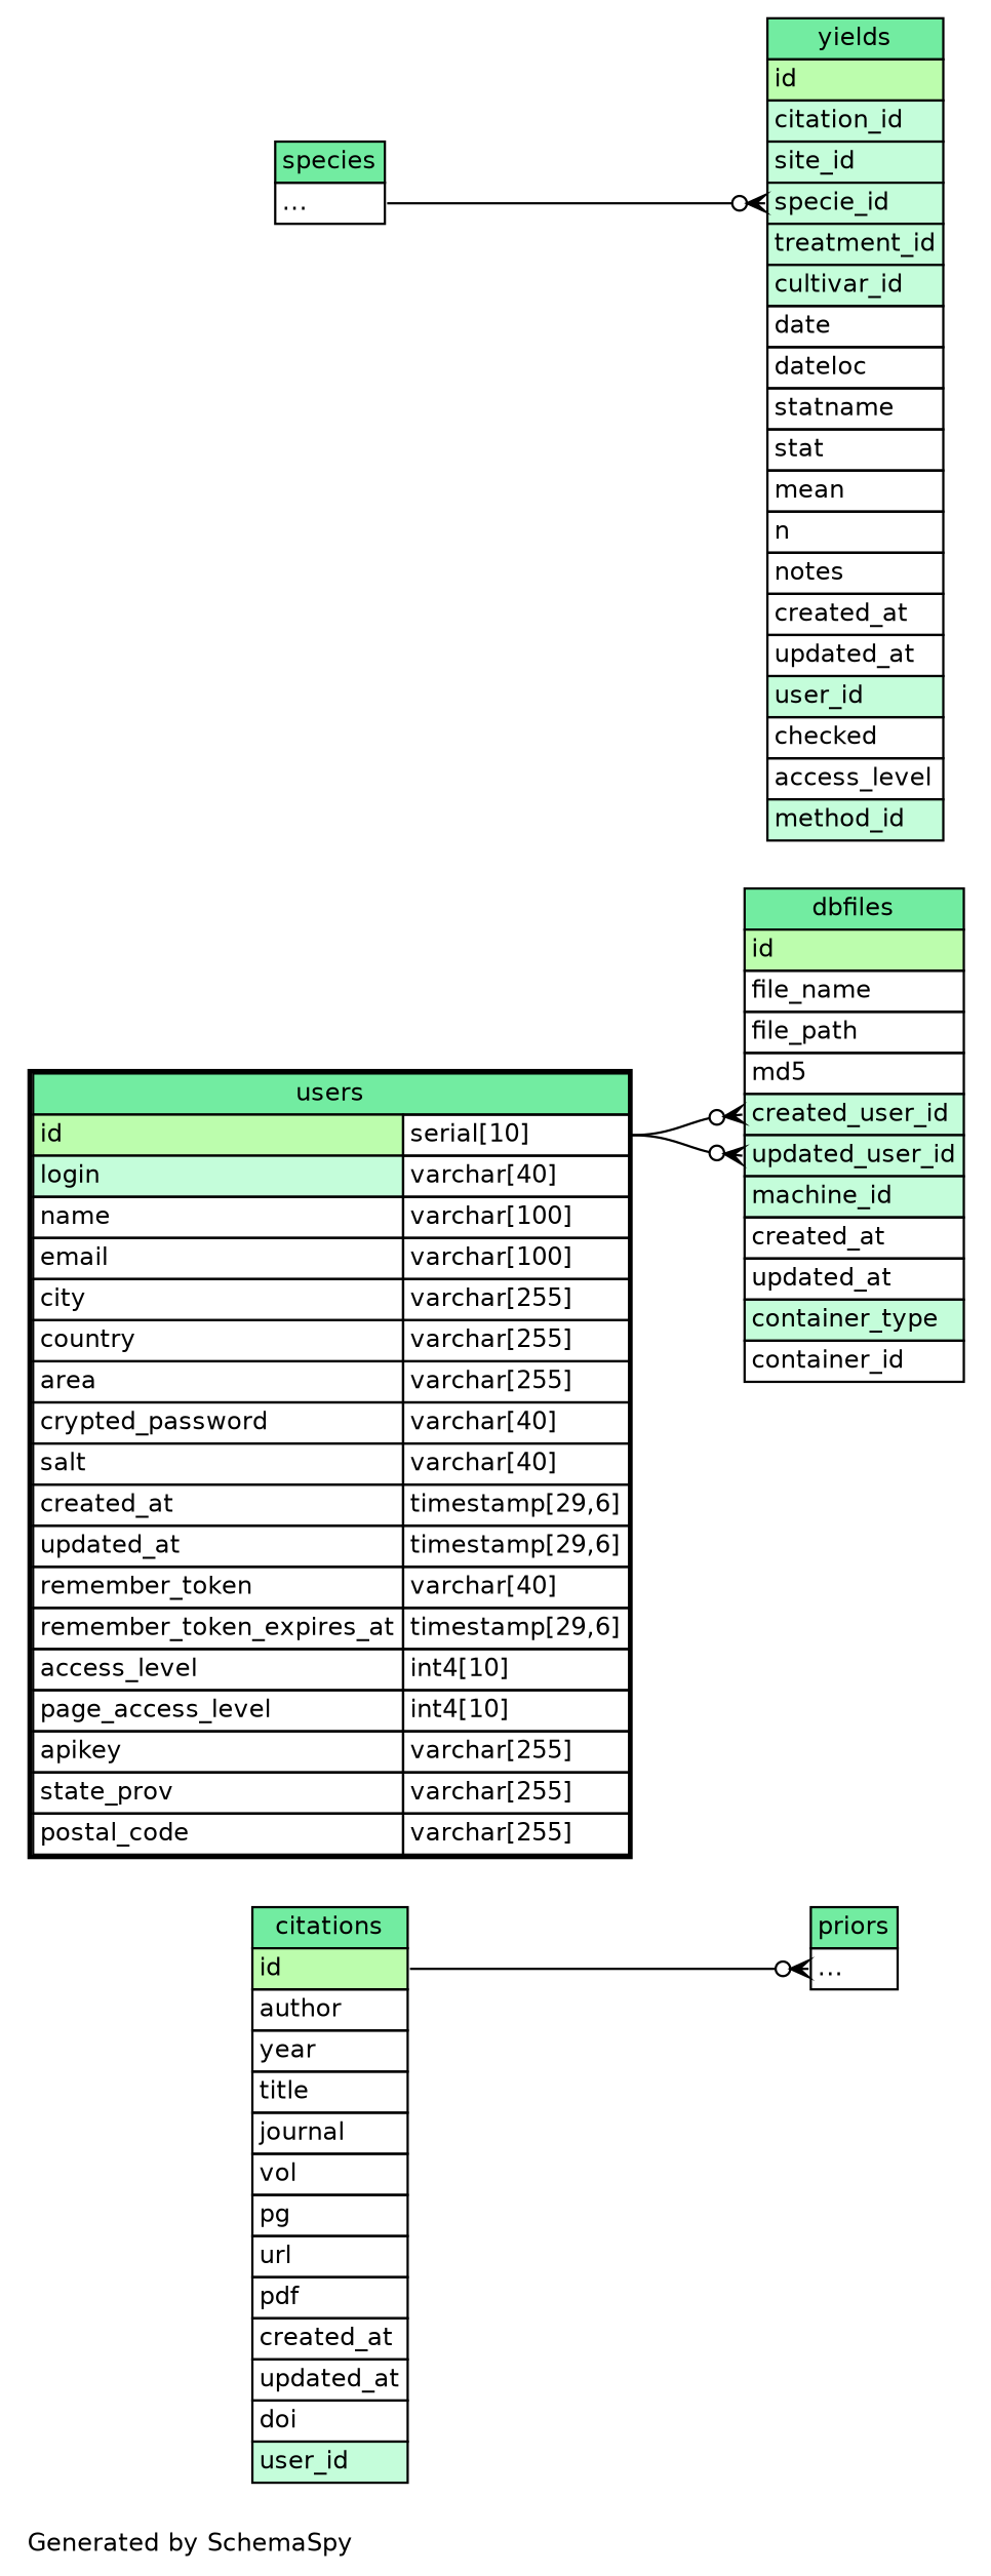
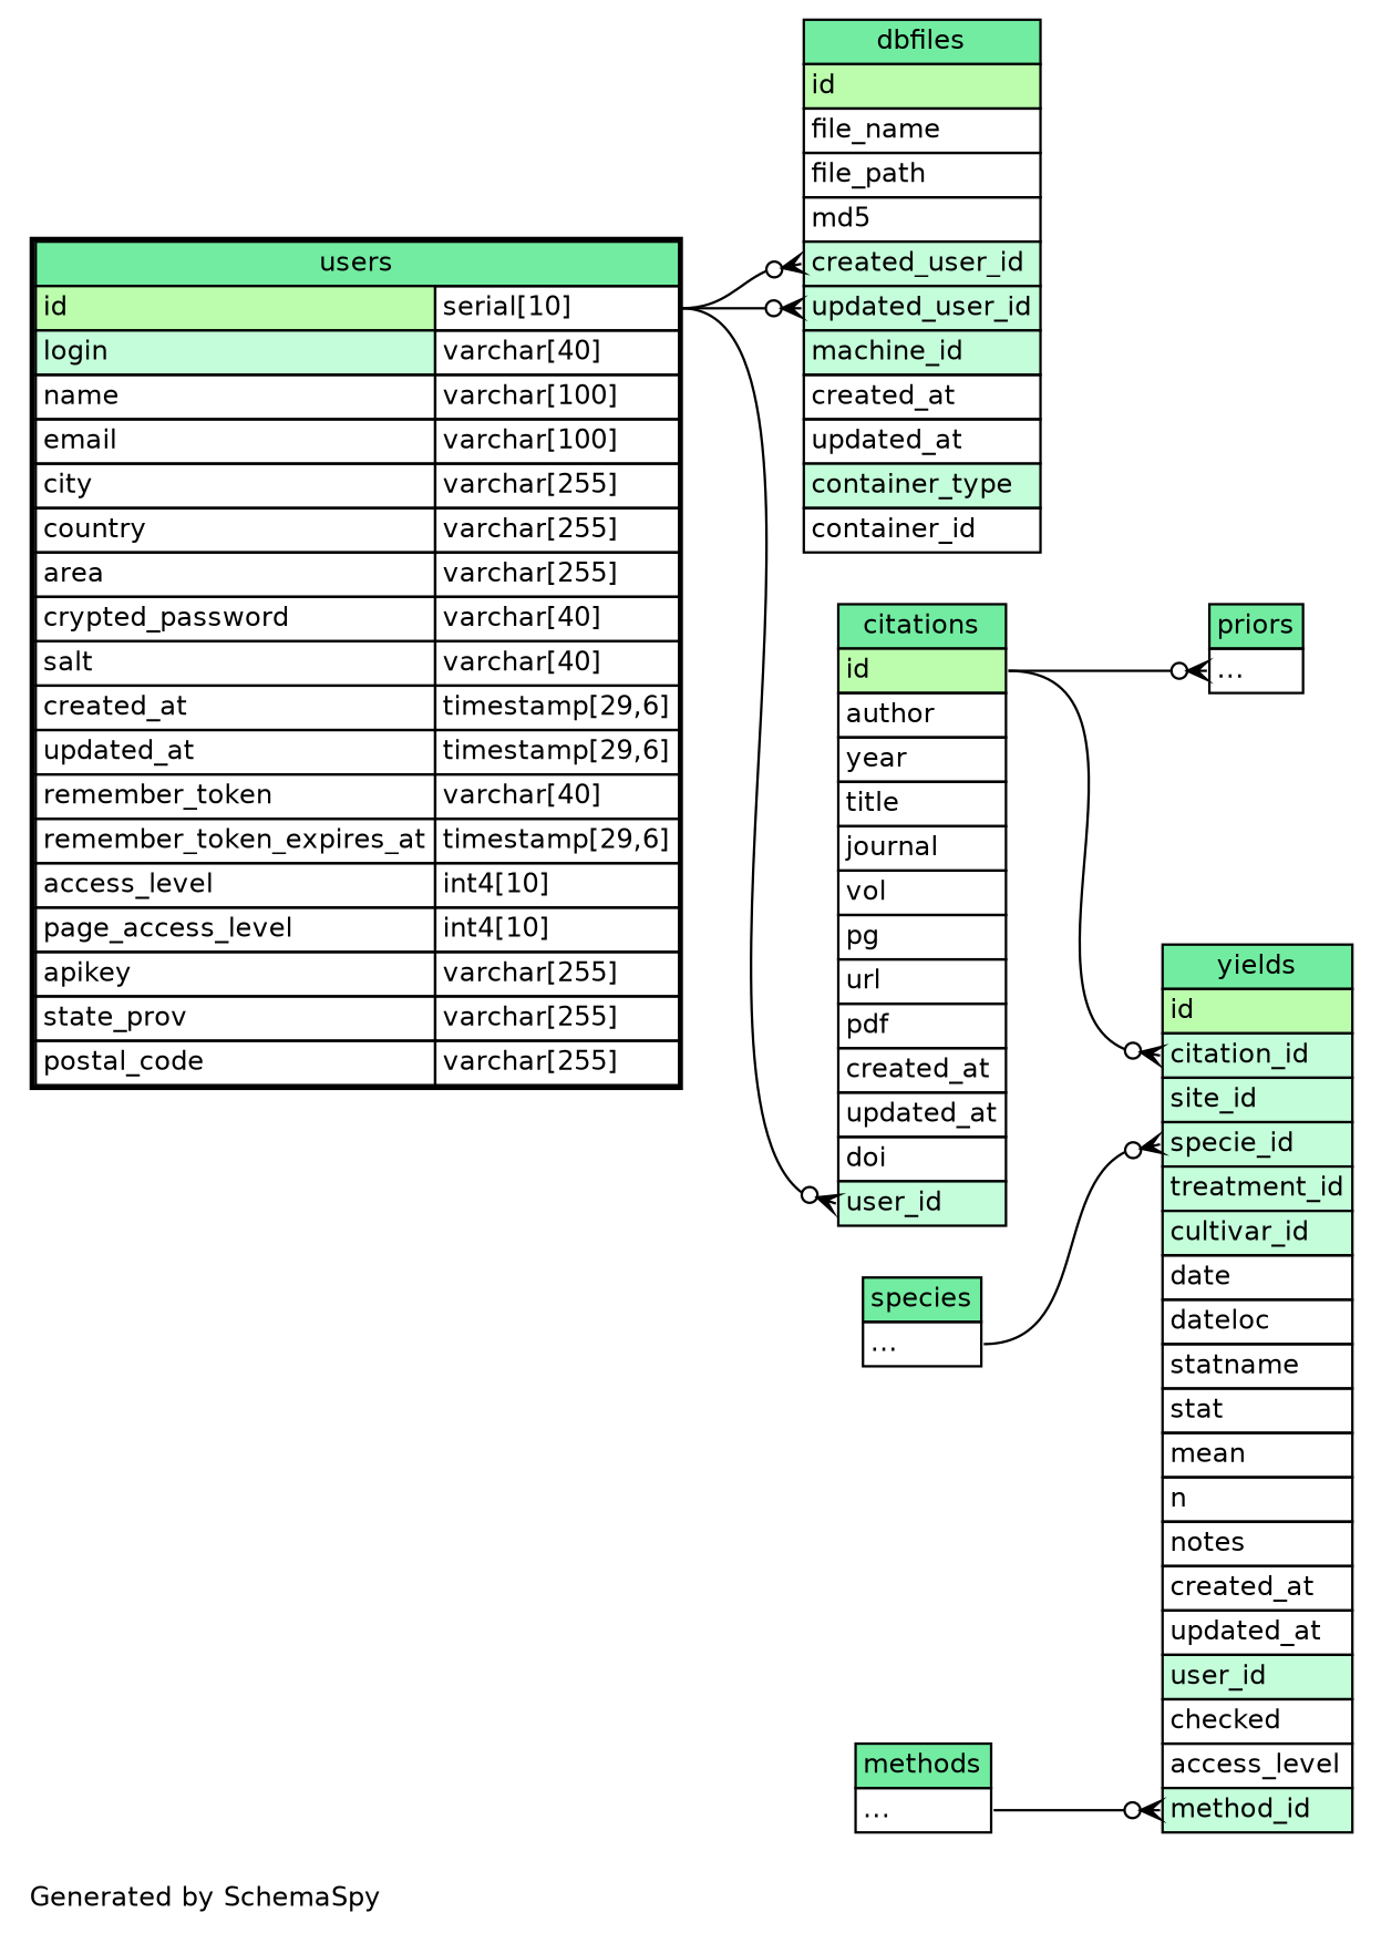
  digraph {
    bgcolor="#ffffff"
    fontname=Helvetica
    fontsize=11
    label="\nGenerated by SchemaSpy"
    labeljust=l
    nodesep=0.18
    rankdir=RL
    ranksep=0.46
    node [fontname=Helvetica fontsize=11 shape=plaintext]
    edge [arrowhead=none arrowsize=0.8 arrowtail=crowodot dir=back headport="id.type:e"]
    n1 [label=<     <TABLE BORDER="0" CELLBORDER="1" CELLSPACING="0" BGCOLOR="#FFFFFF">       <TR><TD COLSPAN="4" BGCOLOR="#72ECA1" ALIGN="CENTER">citations</TD></TR>       <TR><TD PORT="id" COLSPAN="4" BGCOLOR="#bcfdad !important" ALIGN="LEFT">id</TD></TR>       <TR><TD PORT="author" COLSPAN="4" ALIGN="LEFT">author</TD></TR>       <TR><TD PORT="year" COLSPAN="4" ALIGN="LEFT">year</TD></TR>       <TR><TD PORT="title" COLSPAN="4" ALIGN="LEFT">title</TD></TR>       <TR><TD PORT="journal" COLSPAN="4" ALIGN="LEFT">journal</TD></TR>       <TR><TD PORT="vol" COLSPAN="4" ALIGN="LEFT">vol</TD></TR>       <TR><TD PORT="pg" COLSPAN="4" ALIGN="LEFT">pg</TD></TR>       <TR><TD PORT="url" COLSPAN="4" ALIGN="LEFT">url</TD></TR>       <TR><TD PORT="pdf" COLSPAN="4" ALIGN="LEFT">pdf</TD></TR>       <TR><TD PORT="created_at" COLSPAN="4" ALIGN="LEFT">created_at</TD></TR>       <TR><TD PORT="updated_at" COLSPAN="4" ALIGN="LEFT">updated_at</TD></TR>       <TR><TD PORT="doi" COLSPAN="4" ALIGN="LEFT">doi</TD></TR>       <TR><TD PORT="user_id" COLSPAN="4" BGCOLOR="#c4fdda !important" ALIGN="LEFT">user_id</TD></TR>     </TABLE>>]
    n2 [label=<     <TABLE BORDER="2" CELLBORDER="1" CELLSPACING="0" BGCOLOR="#FFFFFF">       <TR><TD COLSPAN="4" BGCOLOR="#72ECA1" ALIGN="CENTER">users</TD></TR>       <TR><TD PORT="id" COLSPAN="3" BGCOLOR="#bcfdad !important" ALIGN="LEFT">id</TD><TD PORT="id.type" ALIGN="LEFT">serial[10]</TD></TR>       <TR><TD PORT="login" COLSPAN="3" BGCOLOR="#c4fdda !important" ALIGN="LEFT">login</TD><TD PORT="login.type" ALIGN="LEFT">varchar[40]</TD></TR>       <TR><TD PORT="name" COLSPAN="3" ALIGN="LEFT">name</TD><TD PORT="name.type" ALIGN="LEFT">varchar[100]</TD></TR>       <TR><TD PORT="email" COLSPAN="3" ALIGN="LEFT">email</TD><TD PORT="email.type" ALIGN="LEFT">varchar[100]</TD></TR>       <TR><TD PORT="city" COLSPAN="3" ALIGN="LEFT">city</TD><TD PORT="city.type" ALIGN="LEFT">varchar[255]</TD></TR>       <TR><TD PORT="country" COLSPAN="3" ALIGN="LEFT">country</TD><TD PORT="country.type" ALIGN="LEFT">varchar[255]</TD></TR>       <TR><TD PORT="area" COLSPAN="3" ALIGN="LEFT">area</TD><TD PORT="area.type" ALIGN="LEFT">varchar[255]</TD></TR>       <TR><TD PORT="crypted_password" COLSPAN="3" ALIGN="LEFT">crypted_password</TD><TD PORT="crypted_password.type" ALIGN="LEFT">varchar[40]</TD></TR>       <TR><TD PORT="salt" COLSPAN="3" ALIGN="LEFT">salt</TD><TD PORT="salt.type" ALIGN="LEFT">varchar[40]</TD></TR>       <TR><TD PORT="created_at" COLSPAN="3" ALIGN="LEFT">created_at</TD><TD PORT="created_at.type" ALIGN="LEFT">timestamp[29,6]</TD></TR>       <TR><TD PORT="updated_at" COLSPAN="3" ALIGN="LEFT">updated_at</TD><TD PORT="updated_at.type" ALIGN="LEFT">timestamp[29,6]</TD></TR>       <TR><TD PORT="remember_token" COLSPAN="3" ALIGN="LEFT">remember_token</TD><TD PORT="remember_token.type" ALIGN="LEFT">varchar[40]</TD></TR>       <TR><TD PORT="remember_token_expires_at" COLSPAN="3" ALIGN="LEFT">remember_token_expires_at</TD><TD PORT="remember_token_expires_at.type" ALIGN="LEFT">timestamp[29,6]</TD></TR>       <TR><TD PORT="access_level" COLSPAN="3" ALIGN="LEFT">access_level</TD><TD PORT="access_level.type" ALIGN="LEFT">int4[10]</TD></TR>       <TR><TD PORT="page_access_level" COLSPAN="3" ALIGN="LEFT">page_access_level</TD><TD PORT="page_access_level.type" ALIGN="LEFT">int4[10]</TD></TR>       <TR><TD PORT="apikey" COLSPAN="3" ALIGN="LEFT">apikey</TD><TD PORT="apikey.type" ALIGN="LEFT">varchar[255]</TD></TR>       <TR><TD PORT="state_prov" COLSPAN="3" ALIGN="LEFT">state_prov</TD><TD PORT="state_prov.type" ALIGN="LEFT">varchar[255]</TD></TR>       <TR><TD PORT="postal_code" COLSPAN="3" ALIGN="LEFT">postal_code</TD><TD PORT="postal_code.type" ALIGN="LEFT">varchar[255]</TD></TR>     </TABLE>>]
    n3 [label=<     <TABLE BORDER="0" CELLBORDER="1" CELLSPACING="0" BGCOLOR="#FFFFFF">       <TR><TD COLSPAN="4" BGCOLOR="#72ECA1" ALIGN="CENTER">dbfiles</TD></TR>       <TR><TD PORT="id" COLSPAN="4" BGCOLOR="#bcfdad !important" ALIGN="LEFT">id</TD></TR>       <TR><TD PORT="file_name" COLSPAN="4" ALIGN="LEFT">file_name</TD></TR>       <TR><TD PORT="file_path" COLSPAN="4" ALIGN="LEFT">file_path</TD></TR>       <TR><TD PORT="md5" COLSPAN="4" ALIGN="LEFT">md5</TD></TR>       <TR><TD PORT="created_user_id" COLSPAN="4" BGCOLOR="#c4fdda !important" ALIGN="LEFT">created_user_id</TD></TR>       <TR><TD PORT="updated_user_id" COLSPAN="4" BGCOLOR="#c4fdda !important" ALIGN="LEFT">updated_user_id</TD></TR>       <TR><TD PORT="machine_id" COLSPAN="4" BGCOLOR="#c4fdda !important" ALIGN="LEFT">machine_id</TD></TR>       <TR><TD PORT="created_at" COLSPAN="4" ALIGN="LEFT">created_at</TD></TR>       <TR><TD PORT="updated_at" COLSPAN="4" ALIGN="LEFT">updated_at</TD></TR>       <TR><TD PORT="container_type" COLSPAN="4" BGCOLOR="#c4fdda !important" ALIGN="LEFT">container_type</TD></TR>       <TR><TD PORT="container_id" COLSPAN="4" ALIGN="LEFT">container_id</TD></TR>     </TABLE>>]
    n4 [label=<     <TABLE BORDER="0" CELLBORDER="1" CELLSPACING="0" BGCOLOR="#FFFFFF">       <TR><TD COLSPAN="4" BGCOLOR="#72ECA1" ALIGN="CENTER">priors</TD></TR>       <TR><TD PORT="elipses" COLSPAN="4" ALIGN="LEFT">...</TD></TR>     </TABLE>>]
    n5 [label=<     <TABLE BORDER="0" CELLBORDER="1" CELLSPACING="0" BGCOLOR="#FFFFFF">       <TR><TD COLSPAN="4" BGCOLOR="#72ECA1" ALIGN="CENTER">yields</TD></TR>       <TR><TD PORT="id" COLSPAN="4" BGCOLOR="#bcfdad !important" ALIGN="LEFT">id</TD></TR>       <TR><TD PORT="citation_id" COLSPAN="4" BGCOLOR="#c4fdda !important" ALIGN="LEFT">citation_id</TD></TR>       <TR><TD PORT="site_id" COLSPAN="4" BGCOLOR="#c4fdda !important" ALIGN="LEFT">site_id</TD></TR>       <TR><TD PORT="specie_id" COLSPAN="4" BGCOLOR="#c4fdda !important" ALIGN="LEFT">specie_id</TD></TR>       <TR><TD PORT="treatment_id" COLSPAN="4" BGCOLOR="#c4fdda !important" ALIGN="LEFT">treatment_id</TD></TR>       <TR><TD PORT="cultivar_id" COLSPAN="4" BGCOLOR="#c4fdda !important" ALIGN="LEFT">cultivar_id</TD></TR>       <TR><TD PORT="date" COLSPAN="4" ALIGN="LEFT">date</TD></TR>       <TR><TD PORT="dateloc" COLSPAN="4" ALIGN="LEFT">dateloc</TD></TR>       <TR><TD PORT="statname" COLSPAN="4" ALIGN="LEFT">statname</TD></TR>       <TR><TD PORT="stat" COLSPAN="4" ALIGN="LEFT">stat</TD></TR>       <TR><TD PORT="mean" COLSPAN="4" ALIGN="LEFT">mean</TD></TR>       <TR><TD PORT="n" COLSPAN="4" ALIGN="LEFT">n</TD></TR>       <TR><TD PORT="notes" COLSPAN="4" ALIGN="LEFT">notes</TD></TR>       <TR><TD PORT="created_at" COLSPAN="4" ALIGN="LEFT">created_at</TD></TR>       <TR><TD PORT="updated_at" COLSPAN="4" ALIGN="LEFT">updated_at</TD></TR>       <TR><TD PORT="user_id" COLSPAN="4" BGCOLOR="#c4fdda !important" ALIGN="LEFT">user_id</TD></TR>       <TR><TD PORT="checked" COLSPAN="4" ALIGN="LEFT">checked</TD></TR>       <TR><TD PORT="access_level" COLSPAN="4" ALIGN="LEFT">access_level</TD></TR>       <TR><TD PORT="method_id" COLSPAN="4" BGCOLOR="#c4fdda !important" ALIGN="LEFT">method_id</TD></TR>     </TABLE>>]
+   n6 [label=<     <TABLE BORDER="0" CELLBORDER="1" CELLSPACING="0" BGCOLOR="#FFFFFF">       <TR><TD COLSPAN="4" BGCOLOR="#72ECA1" ALIGN="CENTER">methods</TD></TR>       <TR><TD PORT="elipses" COLSPAN="4" ALIGN="LEFT">...</TD></TR>     </TABLE>>]
    n7 [label=<     <TABLE BORDER="0" CELLBORDER="1" CELLSPACING="0" BGCOLOR="#FFFFFF">       <TR><TD COLSPAN="4" BGCOLOR="#72ECA1" ALIGN="CENTER">species</TD></TR>       <TR><TD PORT="elipses" COLSPAN="4" ALIGN="LEFT">...</TD></TR>     </TABLE>>]
+   n1 -> n2 [tailport="user_id:w"]
    n3 -> n2 [tailport="created_user_id:w"]
    n3 -> n2 [tailport="updated_user_id:w"]
    n4 -> n1 [headport="id:e" tailport="elipses:w"]
+   n5 -> n1 [headport="id:e" tailport="citation_id:w"]
+   n5 -> n6 [headport="elipses:e" tailport="method_id:w"]
    n5 -> n7 [headport="elipses:e" tailport="specie_id:w"]
  }
